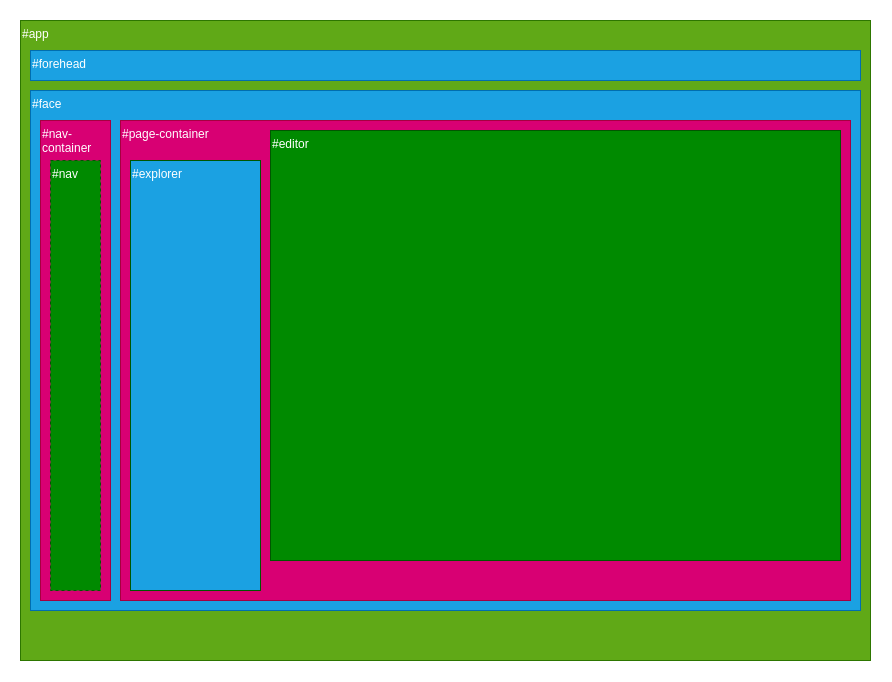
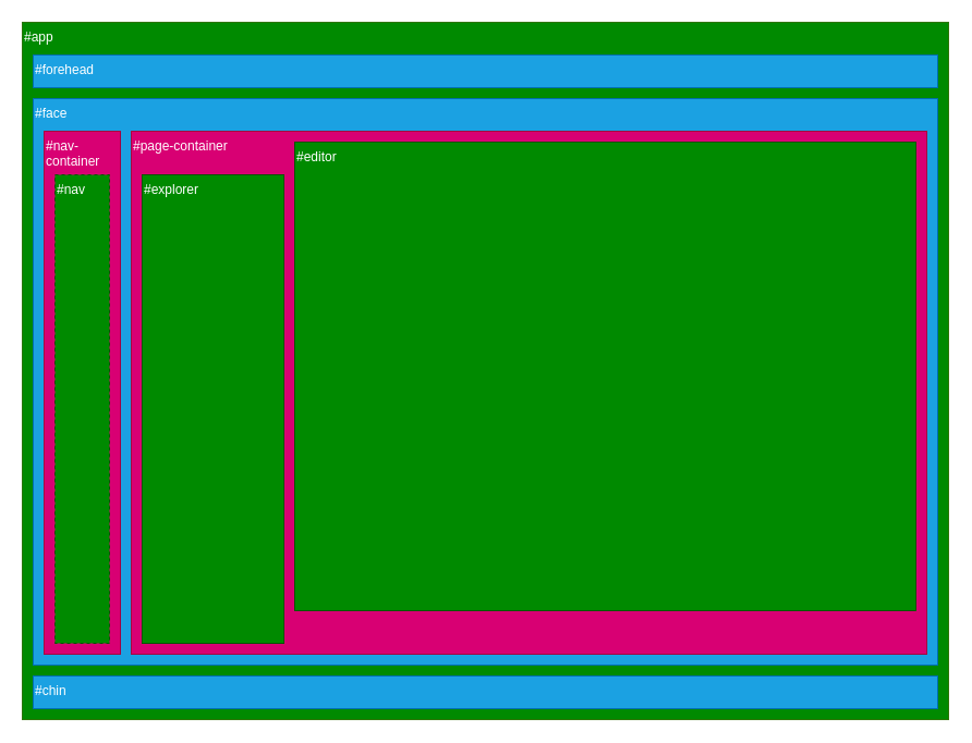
  <mxCell id="0" />
  <mxCell id="1" parent="0" />
- <mxCell id="2" value="#app&lt;br&gt;" style="whiteSpace=wrap;html=1;align=left;verticalAlign=top;fillColor=#60a917;fontColor=#ffffff;strokeColor=#2D7600;" parent="1" vertex="1"><mxGeometry y="20" width="850" height="640" as="geometry" x="20" /></mxCell>
+ <mxCell id="2" value="#app&lt;br&gt;" style="whiteSpace=wrap;html=1;align=left;verticalAlign=top;fillColor=#008a00;fontColor=#ffffff;strokeColor=#2D7600;" parent="1" vertex="1"><mxGeometry y="20" width="850" height="640" as="geometry" x="20" /></mxCell>
  <mxCell id="3" value="#forehead" style="rounded=0;whiteSpace=wrap;html=1;align=left;verticalAlign=top;fillColor=#1ba1e2;fontColor=#ffffff;strokeColor=#006EAF;" vertex="1" parent="1"><mxGeometry x="30" y="50" width="830" height="30" as="geometry" /></mxCell>
+ <mxCell id="4" value="#chin" style="rounded=0;whiteSpace=wrap;html=1;align=left;verticalAlign=top;fillColor=#1ba1e2;fontColor=#ffffff;strokeColor=#006EAF;" vertex="1" parent="1"><mxGeometry x="30" y="620" width="830" height="30" as="geometry" /></mxCell>
  <mxCell id="5" value="#face" style="rounded=0;whiteSpace=wrap;html=1;align=left;verticalAlign=top;fillColor=#1ba1e2;fontColor=#ffffff;strokeColor=#006EAF;" vertex="1" parent="1"><mxGeometry x="30" y="90" width="830" height="520" as="geometry" /></mxCell>
  <mxCell id="6" value="#nav-container" style="rounded=0;whiteSpace=wrap;html=1;verticalAlign=top;align=left;fillColor=#d80073;fontColor=#ffffff;strokeColor=#A50040;" vertex="1" parent="1"><mxGeometry x="40" y="120" width="70" height="480" as="geometry" /></mxCell>
  <mxCell id="7" value="#nav" style="rounded=0;whiteSpace=wrap;html=1;align=left;verticalAlign=top;fillColor=#008a00;fontColor=#ffffff;strokeColor=#005700;dashed=1;" vertex="1" parent="1"><mxGeometry x="50" y="160" width="50" height="430" as="geometry" /></mxCell>
  <mxCell id="8" value="#page-container" style="rounded=0;whiteSpace=wrap;html=1;align=left;verticalAlign=top;fillColor=#d80073;fontColor=#ffffff;strokeColor=#A50040;" vertex="1" parent="1"><mxGeometry x="120" y="120" width="730" height="480" as="geometry" /></mxCell>
- <mxCell id="9" value="#explorer" style="rounded=0;whiteSpace=wrap;html=1;align=left;verticalAlign=top;fillColor=#1ba1e2;fontColor=#ffffff;strokeColor=#005700;" vertex="1" parent="1"><mxGeometry x="130" y="160" width="130" height="430" as="geometry" /></mxCell>
+ <mxCell id="9" value="#explorer" style="rounded=0;whiteSpace=wrap;html=1;align=left;verticalAlign=top;fillColor=#008a00;fontColor=#ffffff;strokeColor=#005700;" vertex="1" parent="1"><mxGeometry x="130" y="160" width="130" height="430" as="geometry" /></mxCell>
  <mxCell id="10" value="#editor" style="rounded=0;whiteSpace=wrap;html=1;align=left;verticalAlign=top;fillColor=#008a00;fontColor=#ffffff;strokeColor=#005700;" vertex="1" parent="1"><mxGeometry x="270" y="130" width="570" height="430" as="geometry" /></mxCell>
